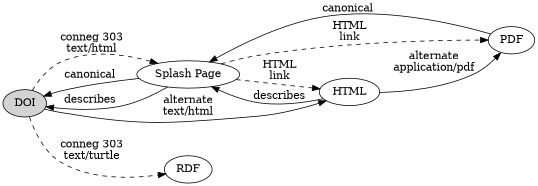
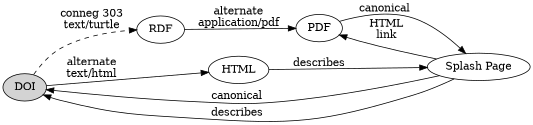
  digraph {
    rankdir=LR
    DOI [style=filled]
    "Splash Page"
    RDF
    HTML
    PDF
-   DOI -> "Splash Page" [label="conneg 303\ntext/html" style=dashed]
    DOI -> RDF [label="conneg 303\ntext/turtle" style=dashed]
    DOI -> HTML [label="alternate\ntext/html"]
    "Splash Page" -> DOI [label="canonical "]
    "Splash Page" -> DOI [label="describes "]
-   "Splash Page" -> HTML [label="HTML\nlink" style=dashed]
-   "Splash Page" -> PDF [label="HTML\nlink" style=dashed]
+   "Splash Page" -> PDF [label="HTML\nlink" style=solid]
    HTML -> "Splash Page" [label=describes]
-   HTML -> PDF [label="alternate\napplication/pdf"]
+   RDF -> PDF [label="alternate\napplication/pdf"]
    PDF -> "Splash Page" [label="canonical "]
  }
